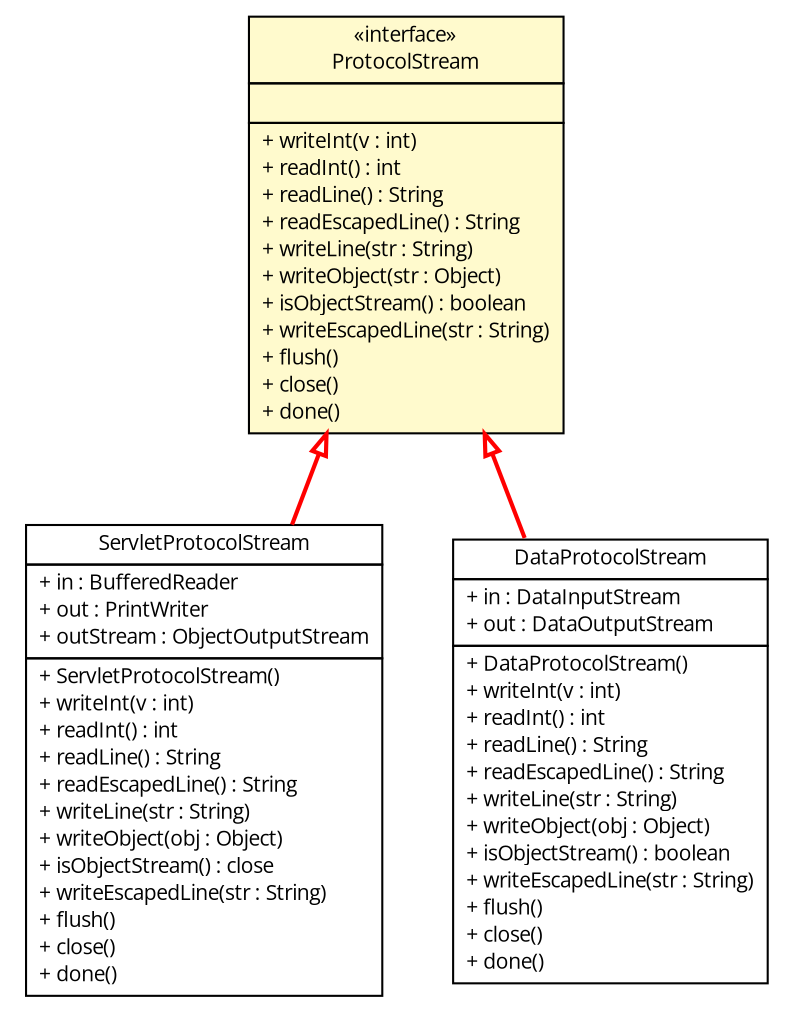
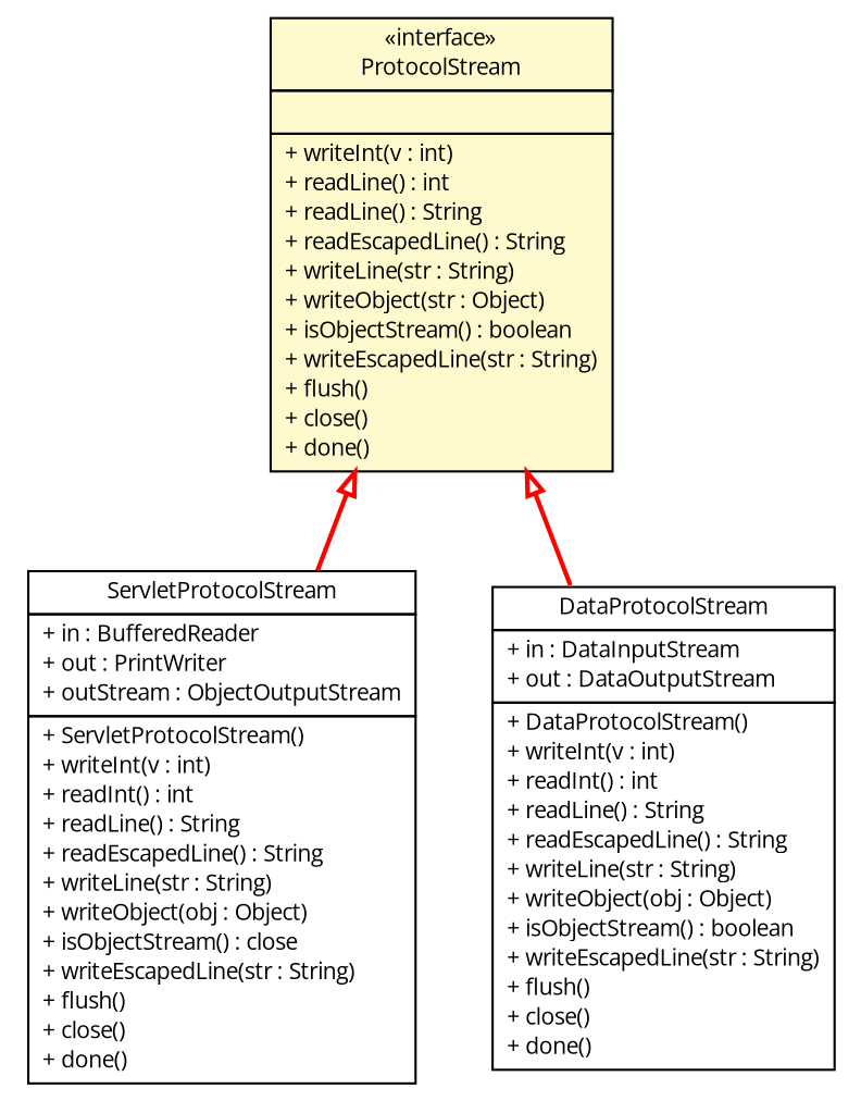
  digraph {
    fontname="Open Sans"
    nodesep=0.25
    ranksep=0.5
    node [fontcolor=black fontname="Open Sans" fontsize=10.0 shape=plaintext]
    edge [arrowtail=empty color=red dir=back fontname="Open Sans" fontsize=10 headport=p labelfontname=Helvetica labelfontsize=10 style=bold tailport=p]
    n1 [label=<<table title="sorcer.util.ServletProtocolStream" border="0" cellborder="1" cellspacing="0" cellpadding="2" port="p" href="./ServletProtocolStream.html"> 		<tr><td><table border="0" cellspacing="0" cellpadding="1"> <tr><td align="center" balign="center"> ServletProtocolStream </td></tr> 		</table></td></tr> 		<tr><td><table border="0" cellspacing="0" cellpadding="1"> <tr><td align="left" balign="left"> + in : BufferedReader </td></tr> <tr><td align="left" balign="left"> + out : PrintWriter </td></tr> <tr><td align="left" balign="left"> + outStream : ObjectOutputStream </td></tr> 		</table></td></tr> 		<tr><td><table border="0" cellspacing="0" cellpadding="1"> <tr><td align="left" balign="left"> + ServletProtocolStream() </td></tr> <tr><td align="left" balign="left"> + writeInt(v : int) </td></tr> <tr><td align="left" balign="left"> + readInt() : int </td></tr> <tr><td align="left" balign="left"> + readLine() : String </td></tr> <tr><td align="left" balign="left"> + readEscapedLine() : String </td></tr> <tr><td align="left" balign="left"> + writeLine(str : String) </td></tr> <tr><td align="left" balign="left"> + writeObject(obj : Object) </td></tr> <tr><td align="left" balign="left"> + isObjectStream() : close </td></tr> <tr><td align="left" balign="left"> + writeEscapedLine(str : String) </td></tr> <tr><td align="left" balign="left"> + flush() </td></tr> <tr><td align="left" balign="left"> + close() </td></tr> <tr><td align="left" balign="left"> + done() </td></tr> 		</table></td></tr> 		</table>>]
    n2 [label=<<table title="sorcer.util.DataProtocolStream" border="0" cellborder="1" cellspacing="0" cellpadding="2" port="p" href="./DataProtocolStream.html"> 		<tr><td><table border="0" cellspacing="0" cellpadding="1"> <tr><td align="center" balign="center"> DataProtocolStream </td></tr> 		</table></td></tr> 		<tr><td><table border="0" cellspacing="0" cellpadding="1"> <tr><td align="left" balign="left"> + in : DataInputStream </td></tr> <tr><td align="left" balign="left"> + out : DataOutputStream </td></tr> 		</table></td></tr> 		<tr><td><table border="0" cellspacing="0" cellpadding="1"> <tr><td align="left" balign="left"> + DataProtocolStream() </td></tr> <tr><td align="left" balign="left"> + writeInt(v : int) </td></tr> <tr><td align="left" balign="left"> + readInt() : int </td></tr> <tr><td align="left" balign="left"> + readLine() : String </td></tr> <tr><td align="left" balign="left"> + readEscapedLine() : String </td></tr> <tr><td align="left" balign="left"> + writeLine(str : String) </td></tr> <tr><td align="left" balign="left"> + writeObject(obj : Object) </td></tr> <tr><td align="left" balign="left"> + isObjectStream() : boolean </td></tr> <tr><td align="left" balign="left"> + writeEscapedLine(str : String) </td></tr> <tr><td align="left" balign="left"> + flush() </td></tr> <tr><td align="left" balign="left"> + close() </td></tr> <tr><td align="left" balign="left"> + done() </td></tr> 		</table></td></tr> 		</table>>]
-   n3 [label=<<table title="sorcer.util.ProtocolStream" border="0" cellborder="1" cellspacing="0" cellpadding="2" port="p" bgcolor="lemonChiffon" href="./ProtocolStream.html"> 		<tr><td><table border="0" cellspacing="0" cellpadding="1"> <tr><td align="center" balign="center"> &#171;interface&#187; </td></tr> <tr><td align="center" balign="center"> ProtocolStream </td></tr> 		</table></td></tr> 		<tr><td><table border="0" cellspacing="0" cellpadding="1"> <tr><td align="left" balign="left">  </td></tr> 		</table></td></tr> 		<tr><td><table border="0" cellspacing="0" cellpadding="1"> <tr><td align="left" balign="left"> + writeInt(v : int) </td></tr> <tr><td align="left" balign="left"> + readInt() : int </td></tr> <tr><td align="left" balign="left"> + readLine() : String </td></tr> <tr><td align="left" balign="left"> + readEscapedLine() : String </td></tr> <tr><td align="left" balign="left"> + writeLine(str : String) </td></tr> <tr><td align="left" balign="left"> + writeObject(str : Object) </td></tr> <tr><td align="left" balign="left"> + isObjectStream() : boolean </td></tr> <tr><td align="left" balign="left"> + writeEscapedLine(str : String) </td></tr> <tr><td align="left" balign="left"> + flush() </td></tr> <tr><td align="left" balign="left"> + close() </td></tr> <tr><td align="left" balign="left"> + done() </td></tr> 		</table></td></tr> 		</table>>]
+   n3 [label=<<table title="sorcer.util.ProtocolStream" border="0" cellborder="1" cellspacing="0" cellpadding="2" port="p" bgcolor="lemonChiffon" href="./ProtocolStream.html"> 		<tr><td><table border="0" cellspacing="0" cellpadding="1"> <tr><td align="center" balign="center"> &#171;interface&#187; </td></tr> <tr><td align="center" balign="center"> ProtocolStream </td></tr> 		</table></td></tr> 		<tr><td><table border="0" cellspacing="0" cellpadding="1"> <tr><td align="left" balign="left">  </td></tr> 		</table></td></tr> 		<tr><td><table border="0" cellspacing="0" cellpadding="1"> <tr><td align="left" balign="left"> + writeInt(v : int) </td></tr> <tr><td align="left" balign="left"> + readLine() : int </td></tr> <tr><td align="left" balign="left"> + readLine() : String </td></tr> <tr><td align="left" balign="left"> + readEscapedLine() : String </td></tr> <tr><td align="left" balign="left"> + writeLine(str : String) </td></tr> <tr><td align="left" balign="left"> + writeObject(str : Object) </td></tr> <tr><td align="left" balign="left"> + isObjectStream() : boolean </td></tr> <tr><td align="left" balign="left"> + writeEscapedLine(str : String) </td></tr> <tr><td align="left" balign="left"> + flush() </td></tr> <tr><td align="left" balign="left"> + close() </td></tr> <tr><td align="left" balign="left"> + done() </td></tr> 		</table></td></tr> 		</table>>]
    n3 -> n1
    n3 -> n2
  }
